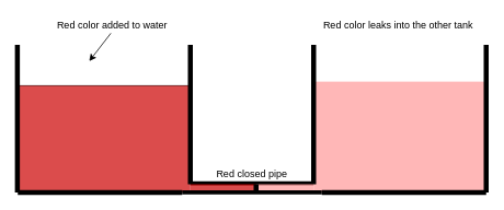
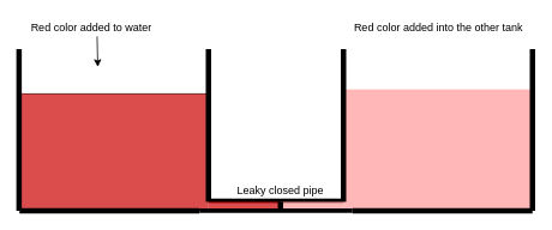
  <mxCell id="0" />
  <mxCell id="1" parent="0" />
  <mxCell id="2" value="" style="endArrow=none;html=1;strokeWidth=1;" edge="1" parent="1"><mxGeometry width="50" height="50" relative="1" as="geometry"><mxPoint x="231" y="104" as="sourcePoint" /><mxPoint x="21" y="104" as="targetPoint" /></mxGeometry></mxCell>
  <mxCell id="3" value="" style="whiteSpace=wrap;html=1;fillColor=#CC0000;opacity=70;strokeColor=none;" vertex="1" parent="1"><mxGeometry x="21" y="104" width="210" height="130" as="geometry" /></mxCell>
  <mxCell id="4" value="" style="endArrow=none;html=1;strokeWidth=6;" edge="1" parent="1"><mxGeometry width="50" height="50" relative="1" as="geometry"><mxPoint x="20.5" y="234" as="sourcePoint" /><mxPoint x="20.5" y="54" as="targetPoint" /></mxGeometry></mxCell>
  <mxCell id="5" value="" style="endArrow=none;html=1;strokeWidth=6;" edge="1" parent="1"><mxGeometry width="50" height="50" relative="1" as="geometry"><mxPoint x="21" y="234" as="sourcePoint" /><mxPoint x="221" y="234" as="targetPoint" /></mxGeometry></mxCell>
  <mxCell id="6" value="" style="endArrow=none;html=1;strokeWidth=6;" edge="1" parent="1"><mxGeometry width="50" height="50" relative="1" as="geometry"><mxPoint x="231" y="224" as="sourcePoint" /><mxPoint x="231" y="54" as="targetPoint" /></mxGeometry></mxCell>
  <mxCell id="7" value="" style="endArrow=none;html=1;strokeWidth=5;" edge="1" parent="1"><mxGeometry width="50" height="50" relative="1" as="geometry"><mxPoint x="381" y="223" as="sourcePoint" /><mxPoint x="231" y="223" as="targetPoint" /></mxGeometry></mxCell>
  <mxCell id="8" value="" style="whiteSpace=wrap;html=1;fillColor=#CC0000;shadow=0;strokeColor=none;opacity=70;" vertex="1" parent="1"><mxGeometry x="231" y="224" width="80" height="10" as="geometry" /></mxCell>
  <mxCell id="9" value="" style="whiteSpace=wrap;html=1;fillColor=#FF9999;opacity=70;strokeColor=none;" vertex="1" parent="1"><mxGeometry x="381" y="99" width="210" height="135" as="geometry" /></mxCell>
  <mxCell id="10" value="" style="endArrow=none;html=1;strokeWidth=6;" edge="1" parent="1"><mxGeometry width="50" height="50" relative="1" as="geometry"><mxPoint x="381" y="224" as="sourcePoint" /><mxPoint x="381" y="54" as="targetPoint" /></mxGeometry></mxCell>
  <mxCell id="11" value="" style="endArrow=none;html=1;strokeWidth=6;" edge="1" parent="1"><mxGeometry width="50" height="50" relative="1" as="geometry"><mxPoint x="591" y="234" as="sourcePoint" /><mxPoint x="591" y="54" as="targetPoint" /></mxGeometry></mxCell>
  <mxCell id="12" value="" style="endArrow=none;html=1;strokeWidth=6;" edge="1" parent="1"><mxGeometry width="50" height="50" relative="1" as="geometry"><mxPoint x="391" y="234" as="sourcePoint" /><mxPoint x="591" y="234" as="targetPoint" /></mxGeometry></mxCell>
  <mxCell id="13" value="" style="whiteSpace=wrap;html=1;fillColor=#FF9999;opacity=70;strokeColor=none;" vertex="1" parent="1"><mxGeometry x="311" y="224" width="70" height="8" as="geometry" /></mxCell>
  <mxCell id="14" value="" style="endArrow=none;html=1;strokeWidth=5;" edge="1" parent="1"><mxGeometry width="50" height="50" relative="1" as="geometry"><mxPoint x="391" y="234" as="sourcePoint" /><mxPoint x="221" y="234" as="targetPoint" /></mxGeometry></mxCell>
  <mxCell id="15" value="" style="endArrow=none;html=1;strokeWidth=6;" edge="1" parent="1"><mxGeometry width="50" height="50" relative="1" as="geometry"><mxPoint x="311" y="224" as="sourcePoint" /><mxPoint x="311" y="234" as="targetPoint" /></mxGeometry></mxCell>
  <mxCell id="16" value="" style="edgeStyle=none;rounded=0;orthogonalLoop=1;jettySize=auto;html=1;strokeWidth=1;fillColor=#00FFFF;" edge="1" parent="1" source="17"><mxGeometry relative="1" as="geometry"><mxPoint x="108" y="74" as="targetPoint" /></mxGeometry></mxCell>
- <mxCell id="17" value="Red color added to water" style="text;html=1;resizable=0;points=[];autosize=1;align=left;verticalAlign=top;spacingTop=-4;" vertex="1" parent="1"><mxGeometry x="67" y="20" width="150" height="20" as="geometry" /></mxCell>
- <mxCell id="18" value="Red color leaks into the other tank" style="text;html=1;resizable=0;points=[];autosize=1;align=left;verticalAlign=top;spacingTop=-4;" vertex="1" parent="1"><mxGeometry x="391" y="20" width="200" height="20" as="geometry" /></mxCell>
- <mxCell id="19" value="Red closed pipe" style="text;html=1;resizable=0;points=[];autosize=1;align=left;verticalAlign=top;spacingTop=-4;" vertex="1" parent="1"><mxGeometry x="261" y="202" width="106" height="14" as="geometry" /></mxCell>
+ <mxCell id="17" value="Red color added to water" style="text;html=1;resizable=0;points=[];autosize=1;align=left;verticalAlign=top;spacingTop=-4;" vertex="1" parent="1"><mxGeometry x="32" y="20" width="150" height="20" as="geometry" /></mxCell>
+ <mxCell id="18" value="Red color added into the other tank" style="text;html=1;resizable=0;points=[];autosize=1;align=left;verticalAlign=top;spacingTop=-4;" vertex="1" parent="1"><mxGeometry x="391" y="20" width="200" height="20" as="geometry" /></mxCell>
+ <mxCell id="19" value="Leaky closed pipe" style="text;html=1;resizable=0;points=[];autosize=1;align=left;verticalAlign=top;spacingTop=-4;" vertex="1" parent="1"><mxGeometry x="261" y="202" width="106" height="14" as="geometry" /></mxCell>
